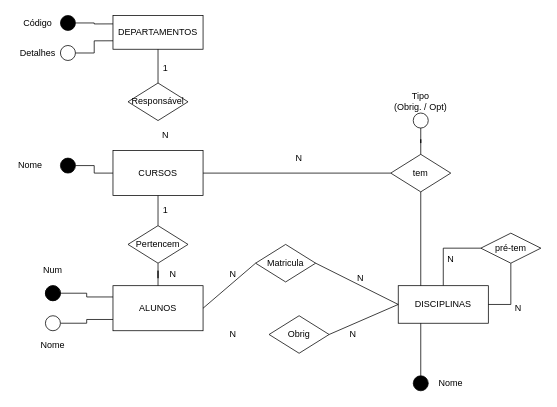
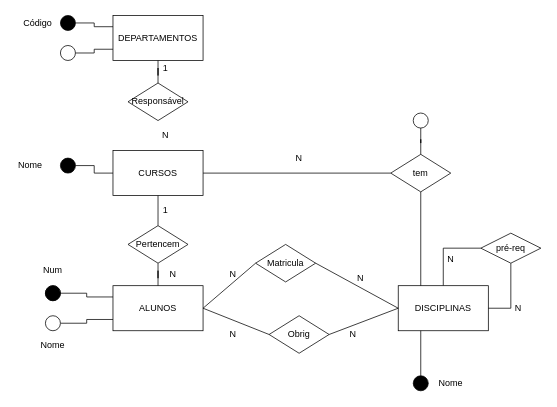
  <mxCell id="0" />
  <mxCell id="1" parent="0" />
- <mxCell id="2" value="DEPARTAMENTOS" style="rounded=0;whiteSpace=wrap;html=1;" parent="1" vertex="1"><mxGeometry x="150" y="20" width="120" height="45" as="geometry" /></mxCell>
+ <mxCell id="2" value="DEPARTAMENTOS" style="rounded=0;whiteSpace=wrap;html=1;" parent="1" vertex="1"><mxGeometry x="150" y="20" width="120" height="60" as="geometry" /></mxCell>
  <mxCell id="3" value="ALUNOS" style="rounded=0;whiteSpace=wrap;html=1;" parent="1" vertex="1"><mxGeometry x="150" y="380" width="120" height="60" as="geometry" /></mxCell>
  <mxCell id="4" style="edgeStyle=orthogonalEdgeStyle;rounded=0;orthogonalLoop=1;jettySize=auto;html=1;endArrow=none;endFill=0;" parent="1" source="5" target="41" edge="1"><mxGeometry relative="1" as="geometry" /></mxCell>
  <mxCell id="5" value="CURSOS" style="rounded=0;whiteSpace=wrap;html=1;" parent="1" vertex="1"><mxGeometry x="150" y="200" width="120" height="60" as="geometry" /></mxCell>
  <mxCell id="6" style="edgeStyle=orthogonalEdgeStyle;rounded=0;orthogonalLoop=1;jettySize=auto;html=1;exitX=0.5;exitY=0;exitDx=0;exitDy=0;endArrow=none;endFill=0;entryX=0;entryY=0.5;entryDx=0;entryDy=0;" parent="1" source="8" target="39" edge="1"><mxGeometry relative="1" as="geometry"><mxPoint x="590" y="330" as="targetPoint" /></mxGeometry></mxCell>
  <mxCell id="7" style="edgeStyle=orthogonalEdgeStyle;rounded=0;orthogonalLoop=1;jettySize=auto;html=1;exitX=0.25;exitY=0;exitDx=0;exitDy=0;endArrow=none;endFill=0;startArrow=none;" parent="1" source="41" edge="1"><mxGeometry relative="1" as="geometry"><mxPoint x="560" y="210" as="targetPoint" /></mxGeometry></mxCell>
- <mxCell id="8" value="DISCIPLINAS" style="rounded=0;whiteSpace=wrap;html=1;" parent="1" vertex="1"><mxGeometry x="530" y="380" width="120" height="50" as="geometry" /></mxCell>
+ <mxCell id="8" value="DISCIPLINAS" style="rounded=0;whiteSpace=wrap;html=1;" parent="1" vertex="1"><mxGeometry x="530" y="380" width="120" height="60" as="geometry" /></mxCell>
  <mxCell id="9" style="edgeStyle=orthogonalEdgeStyle;rounded=0;orthogonalLoop=1;jettySize=auto;html=1;exitX=1;exitY=0.5;exitDx=0;exitDy=0;entryX=0;entryY=0.25;entryDx=0;entryDy=0;endArrow=none;endFill=0;" parent="1" source="10" target="3" edge="1"><mxGeometry relative="1" as="geometry" /></mxCell>
  <mxCell id="10" value="" style="ellipse;whiteSpace=wrap;html=1;aspect=fixed;" parent="1" vertex="1"><mxGeometry x="60" y="380" width="20" height="20" as="geometry" /></mxCell>
  <mxCell id="11" style="edgeStyle=orthogonalEdgeStyle;rounded=0;orthogonalLoop=1;jettySize=auto;html=1;entryX=0;entryY=0.75;entryDx=0;entryDy=0;endArrow=none;endFill=0;" parent="1" source="12" target="3" edge="1"><mxGeometry relative="1" as="geometry" /></mxCell>
  <mxCell id="12" value="" style="ellipse;whiteSpace=wrap;html=1;aspect=fixed;" parent="1" vertex="1"><mxGeometry x="60" y="420" width="20" height="20" as="geometry" /></mxCell>
  <mxCell id="13" style="edgeStyle=orthogonalEdgeStyle;rounded=0;orthogonalLoop=1;jettySize=auto;html=1;endArrow=none;endFill=0;entryX=0.25;entryY=1;entryDx=0;entryDy=0;" parent="1" source="14" target="8" edge="1"><mxGeometry relative="1" as="geometry"><mxPoint x="560" y="450" as="targetPoint" /></mxGeometry></mxCell>
  <mxCell id="14" value="" style="ellipse;whiteSpace=wrap;html=1;aspect=fixed;fillColor=#000000;" parent="1" vertex="1"><mxGeometry x="550" y="500" width="20" height="20" as="geometry" /></mxCell>
  <mxCell id="15" style="edgeStyle=orthogonalEdgeStyle;rounded=0;orthogonalLoop=1;jettySize=auto;html=1;exitX=1;exitY=0.5;exitDx=0;exitDy=0;entryX=0;entryY=0.5;entryDx=0;entryDy=0;endArrow=none;endFill=0;" parent="1" source="16" target="5" edge="1"><mxGeometry relative="1" as="geometry" /></mxCell>
  <mxCell id="16" value="" style="ellipse;whiteSpace=wrap;html=1;aspect=fixed;fillColor=#000000;" parent="1" vertex="1"><mxGeometry x="80" y="210" width="20" height="20" as="geometry" /></mxCell>
  <mxCell id="17" value="" style="ellipse;whiteSpace=wrap;html=1;aspect=fixed;fillColor=#000000;" parent="1" vertex="1"><mxGeometry x="60" y="380" width="20" height="20" as="geometry" /></mxCell>
  <mxCell id="18" value="Matricula" style="rhombus;whiteSpace=wrap;html=1;" parent="1" vertex="1"><mxGeometry x="340" y="325" width="80" height="50" as="geometry" /></mxCell>
  <mxCell id="19" value="" style="endArrow=none;html=1;entryX=1;entryY=0.5;entryDx=0;entryDy=0;exitX=0;exitY=0.5;exitDx=0;exitDy=0;" parent="1" source="18" edge="1"><mxGeometry width="50" height="50" relative="1" as="geometry"><mxPoint x="400" y="340" as="sourcePoint" /><mxPoint x="270" y="410" as="targetPoint" /></mxGeometry></mxCell>
  <mxCell id="20" value="" style="endArrow=none;html=1;exitX=1;exitY=0.5;exitDx=0;exitDy=0;entryX=0;entryY=0.5;entryDx=0;entryDy=0;" parent="1" source="18" target="8" edge="1"><mxGeometry width="50" height="50" relative="1" as="geometry"><mxPoint x="400" y="340" as="sourcePoint" /><mxPoint x="532.04" y="402.98" as="targetPoint" /></mxGeometry></mxCell>
  <mxCell id="21" value="Obrig" style="rhombus;whiteSpace=wrap;html=1;" parent="1" vertex="1"><mxGeometry x="357.96" y="420" width="80" height="50" as="geometry" /></mxCell>
+ <mxCell id="22" value="" style="endArrow=none;html=1;exitX=0;exitY=0.5;exitDx=0;exitDy=0;entryX=1;entryY=0.5;entryDx=0;entryDy=0;" parent="1" source="21" target="3" edge="1"><mxGeometry width="50" height="50" relative="1" as="geometry"><mxPoint x="397.96" y="420" as="sourcePoint" /><mxPoint x="280" y="410" as="targetPoint" /></mxGeometry></mxCell>
  <mxCell id="23" value="" style="endArrow=none;html=1;exitX=1;exitY=0.5;exitDx=0;exitDy=0;entryX=0;entryY=0.5;entryDx=0;entryDy=0;" parent="1" source="21" target="8" edge="1"><mxGeometry width="50" height="50" relative="1" as="geometry"><mxPoint x="397.96" y="420" as="sourcePoint" /><mxPoint x="530" y="482.98" as="targetPoint" /></mxGeometry></mxCell>
  <mxCell id="24" style="edgeStyle=orthogonalEdgeStyle;rounded=0;orthogonalLoop=1;jettySize=auto;html=1;entryX=0.5;entryY=1;entryDx=0;entryDy=0;endArrow=none;endFill=0;" parent="1" source="25" target="2" edge="1"><mxGeometry relative="1" as="geometry" /></mxCell>
  <mxCell id="25" value="Responsável" style="rhombus;whiteSpace=wrap;html=1;" parent="1" vertex="1"><mxGeometry x="170" y="110" width="80" height="50" as="geometry" /></mxCell>
  <mxCell id="26" style="edgeStyle=orthogonalEdgeStyle;rounded=0;orthogonalLoop=1;jettySize=auto;html=1;entryX=0;entryY=0.75;entryDx=0;entryDy=0;endArrow=none;endFill=0;" parent="1" source="27" target="2" edge="1"><mxGeometry relative="1" as="geometry" /></mxCell>
  <mxCell id="27" value="" style="ellipse;whiteSpace=wrap;html=1;aspect=fixed;" parent="1" vertex="1"><mxGeometry x="80" y="60" width="20" height="20" as="geometry" /></mxCell>
  <mxCell id="28" style="edgeStyle=orthogonalEdgeStyle;rounded=0;orthogonalLoop=1;jettySize=auto;html=1;entryX=0;entryY=0.25;entryDx=0;entryDy=0;endArrow=none;endFill=0;" parent="1" source="29" target="2" edge="1"><mxGeometry relative="1" as="geometry" /></mxCell>
  <mxCell id="29" value="" style="ellipse;whiteSpace=wrap;html=1;aspect=fixed;fillColor=#000000;" parent="1" vertex="1"><mxGeometry x="80" y="20" width="20" height="20" as="geometry" /></mxCell>
  <mxCell id="30" value="Código" style="text;html=1;strokeColor=none;fillColor=none;align=center;verticalAlign=middle;whiteSpace=wrap;rounded=0;" parent="1" vertex="1"><mxGeometry x="30" y="20" width="40" height="20" as="geometry" /></mxCell>
- <mxCell id="31" value="Detalhes" style="text;html=1;strokeColor=none;fillColor=none;align=center;verticalAlign=middle;whiteSpace=wrap;rounded=0;" parent="1" vertex="1"><mxGeometry x="30" y="60" width="40" height="20" as="geometry" /></mxCell>
  <mxCell id="32" value="Nome" style="text;html=1;strokeColor=none;fillColor=none;align=center;verticalAlign=middle;whiteSpace=wrap;rounded=0;" parent="1" vertex="1"><mxGeometry x="20" y="210" width="40" height="20" as="geometry" /></mxCell>
  <mxCell id="33" value="Num" style="text;html=1;strokeColor=none;fillColor=none;align=center;verticalAlign=middle;whiteSpace=wrap;rounded=0;" parent="1" vertex="1"><mxGeometry x="50" y="350" width="40" height="20" as="geometry" /></mxCell>
  <mxCell id="34" value="Nome" style="text;html=1;strokeColor=none;fillColor=none;align=center;verticalAlign=middle;whiteSpace=wrap;rounded=0;" parent="1" vertex="1"><mxGeometry x="50" y="450" width="40" height="20" as="geometry" /></mxCell>
  <mxCell id="35" style="edgeStyle=orthogonalEdgeStyle;rounded=0;orthogonalLoop=1;jettySize=auto;html=1;entryX=0.5;entryY=1;entryDx=0;entryDy=0;endArrow=none;endFill=0;" parent="1" source="37" target="5" edge="1"><mxGeometry relative="1" as="geometry" /></mxCell>
  <mxCell id="36" style="edgeStyle=orthogonalEdgeStyle;rounded=0;orthogonalLoop=1;jettySize=auto;html=1;entryX=0.5;entryY=0;entryDx=0;entryDy=0;endArrow=none;endFill=0;" parent="1" source="37" target="3" edge="1"><mxGeometry relative="1" as="geometry" /></mxCell>
  <mxCell id="37" value="Pertencem" style="rhombus;whiteSpace=wrap;html=1;" parent="1" vertex="1"><mxGeometry x="170" y="300" width="80" height="50" as="geometry" /></mxCell>
  <mxCell id="38" style="edgeStyle=orthogonalEdgeStyle;rounded=0;orthogonalLoop=1;jettySize=auto;html=1;entryX=1;entryY=0.5;entryDx=0;entryDy=0;endArrow=none;endFill=0;" parent="1" source="39" target="8" edge="1"><mxGeometry relative="1" as="geometry" /></mxCell>
- <mxCell id="39" value="pré-tem" style="rhombus;whiteSpace=wrap;html=1;" parent="1" vertex="1"><mxGeometry x="640" y="310" width="80" height="40" as="geometry" /></mxCell>
+ <mxCell id="39" value="pré-req" style="rhombus;whiteSpace=wrap;html=1;" parent="1" vertex="1"><mxGeometry x="640" y="310" width="80" height="40" as="geometry" /></mxCell>
  <mxCell id="40" value="Nome" style="text;html=1;strokeColor=none;fillColor=none;align=center;verticalAlign=middle;whiteSpace=wrap;rounded=0;" parent="1" vertex="1"><mxGeometry x="580" y="500" width="40" height="20" as="geometry" /></mxCell>
  <mxCell id="41" value="tem" style="rhombus;whiteSpace=wrap;html=1;" parent="1" vertex="1"><mxGeometry x="520" y="205" width="80" height="50" as="geometry" /></mxCell>
  <mxCell id="42" value="" style="edgeStyle=orthogonalEdgeStyle;rounded=0;orthogonalLoop=1;jettySize=auto;html=1;exitX=0.25;exitY=0;exitDx=0;exitDy=0;endArrow=none;endFill=0;" parent="1" source="8" target="41" edge="1"><mxGeometry relative="1" as="geometry"><mxPoint x="560" y="210" as="targetPoint" /><mxPoint x="560" y="380" as="sourcePoint" /></mxGeometry></mxCell>
  <mxCell id="43" value="N" style="text;html=1;strokeColor=none;fillColor=none;align=center;verticalAlign=middle;whiteSpace=wrap;rounded=0;" parent="1" vertex="1"><mxGeometry x="377.96" y="200" width="40" height="20" as="geometry" /></mxCell>
  <mxCell id="44" value="N" style="text;html=1;strokeColor=none;fillColor=none;align=center;verticalAlign=middle;whiteSpace=wrap;rounded=0;" parent="1" vertex="1"><mxGeometry x="290" y="355" width="40" height="20" as="geometry" /></mxCell>
  <mxCell id="45" value="N" style="text;html=1;strokeColor=none;fillColor=none;align=center;verticalAlign=middle;whiteSpace=wrap;rounded=0;" parent="1" vertex="1"><mxGeometry x="290" y="435" width="40" height="20" as="geometry" /></mxCell>
  <mxCell id="46" value="N" style="text;html=1;strokeColor=none;fillColor=none;align=center;verticalAlign=middle;whiteSpace=wrap;rounded=0;" parent="1" vertex="1"><mxGeometry x="450" y="435" width="40" height="20" as="geometry" /></mxCell>
  <mxCell id="47" value="N" style="text;html=1;strokeColor=none;fillColor=none;align=center;verticalAlign=middle;whiteSpace=wrap;rounded=0;" parent="1" vertex="1"><mxGeometry x="460" y="360" width="40" height="20" as="geometry" /></mxCell>
  <mxCell id="48" value="N" style="text;html=1;strokeColor=none;fillColor=none;align=center;verticalAlign=middle;whiteSpace=wrap;rounded=0;" parent="1" vertex="1"><mxGeometry x="670" y="400" width="40" height="20" as="geometry" /></mxCell>
  <mxCell id="49" value="N" style="text;html=1;strokeColor=none;fillColor=none;align=center;verticalAlign=middle;whiteSpace=wrap;rounded=0;" parent="1" vertex="1"><mxGeometry x="580" y="335" width="40" height="20" as="geometry" /></mxCell>
  <mxCell id="50" value="N" style="text;html=1;strokeColor=none;fillColor=none;align=center;verticalAlign=middle;whiteSpace=wrap;rounded=0;" parent="1" vertex="1"><mxGeometry x="210" y="355" width="40" height="20" as="geometry" /></mxCell>
  <mxCell id="51" value="N" style="text;html=1;strokeColor=none;fillColor=none;align=center;verticalAlign=middle;whiteSpace=wrap;rounded=0;" parent="1" vertex="1"><mxGeometry x="200" y="170" width="40" height="20" as="geometry" /></mxCell>
  <mxCell id="52" value="1" style="text;html=1;strokeColor=none;fillColor=none;align=center;verticalAlign=middle;whiteSpace=wrap;rounded=0;" parent="1" vertex="1"><mxGeometry x="200" y="80" width="40" height="20" as="geometry" /></mxCell>
  <mxCell id="53" value="1" style="text;html=1;strokeColor=none;fillColor=none;align=center;verticalAlign=middle;whiteSpace=wrap;rounded=0;" parent="1" vertex="1"><mxGeometry x="200" y="270" width="40" height="20" as="geometry" /></mxCell>
  <mxCell id="54" style="edgeStyle=orthogonalEdgeStyle;rounded=0;orthogonalLoop=1;jettySize=auto;html=1;entryX=0.5;entryY=0;entryDx=0;entryDy=0;endArrow=none;endFill=0;" parent="1" source="55" target="41" edge="1"><mxGeometry relative="1" as="geometry" /></mxCell>
  <mxCell id="55" value="" style="ellipse;whiteSpace=wrap;html=1;aspect=fixed;" parent="1" vertex="1"><mxGeometry x="550" y="150" width="20" height="20" as="geometry" /></mxCell>
- <mxCell id="56" value="Tipo&lt;br&gt;(Obrig. / Opt)" style="text;html=1;strokeColor=none;fillColor=none;align=center;verticalAlign=middle;whiteSpace=wrap;rounded=0;" parent="1" vertex="1"><mxGeometry x="520" y="125" width="80" height="20" as="geometry" /></mxCell>
